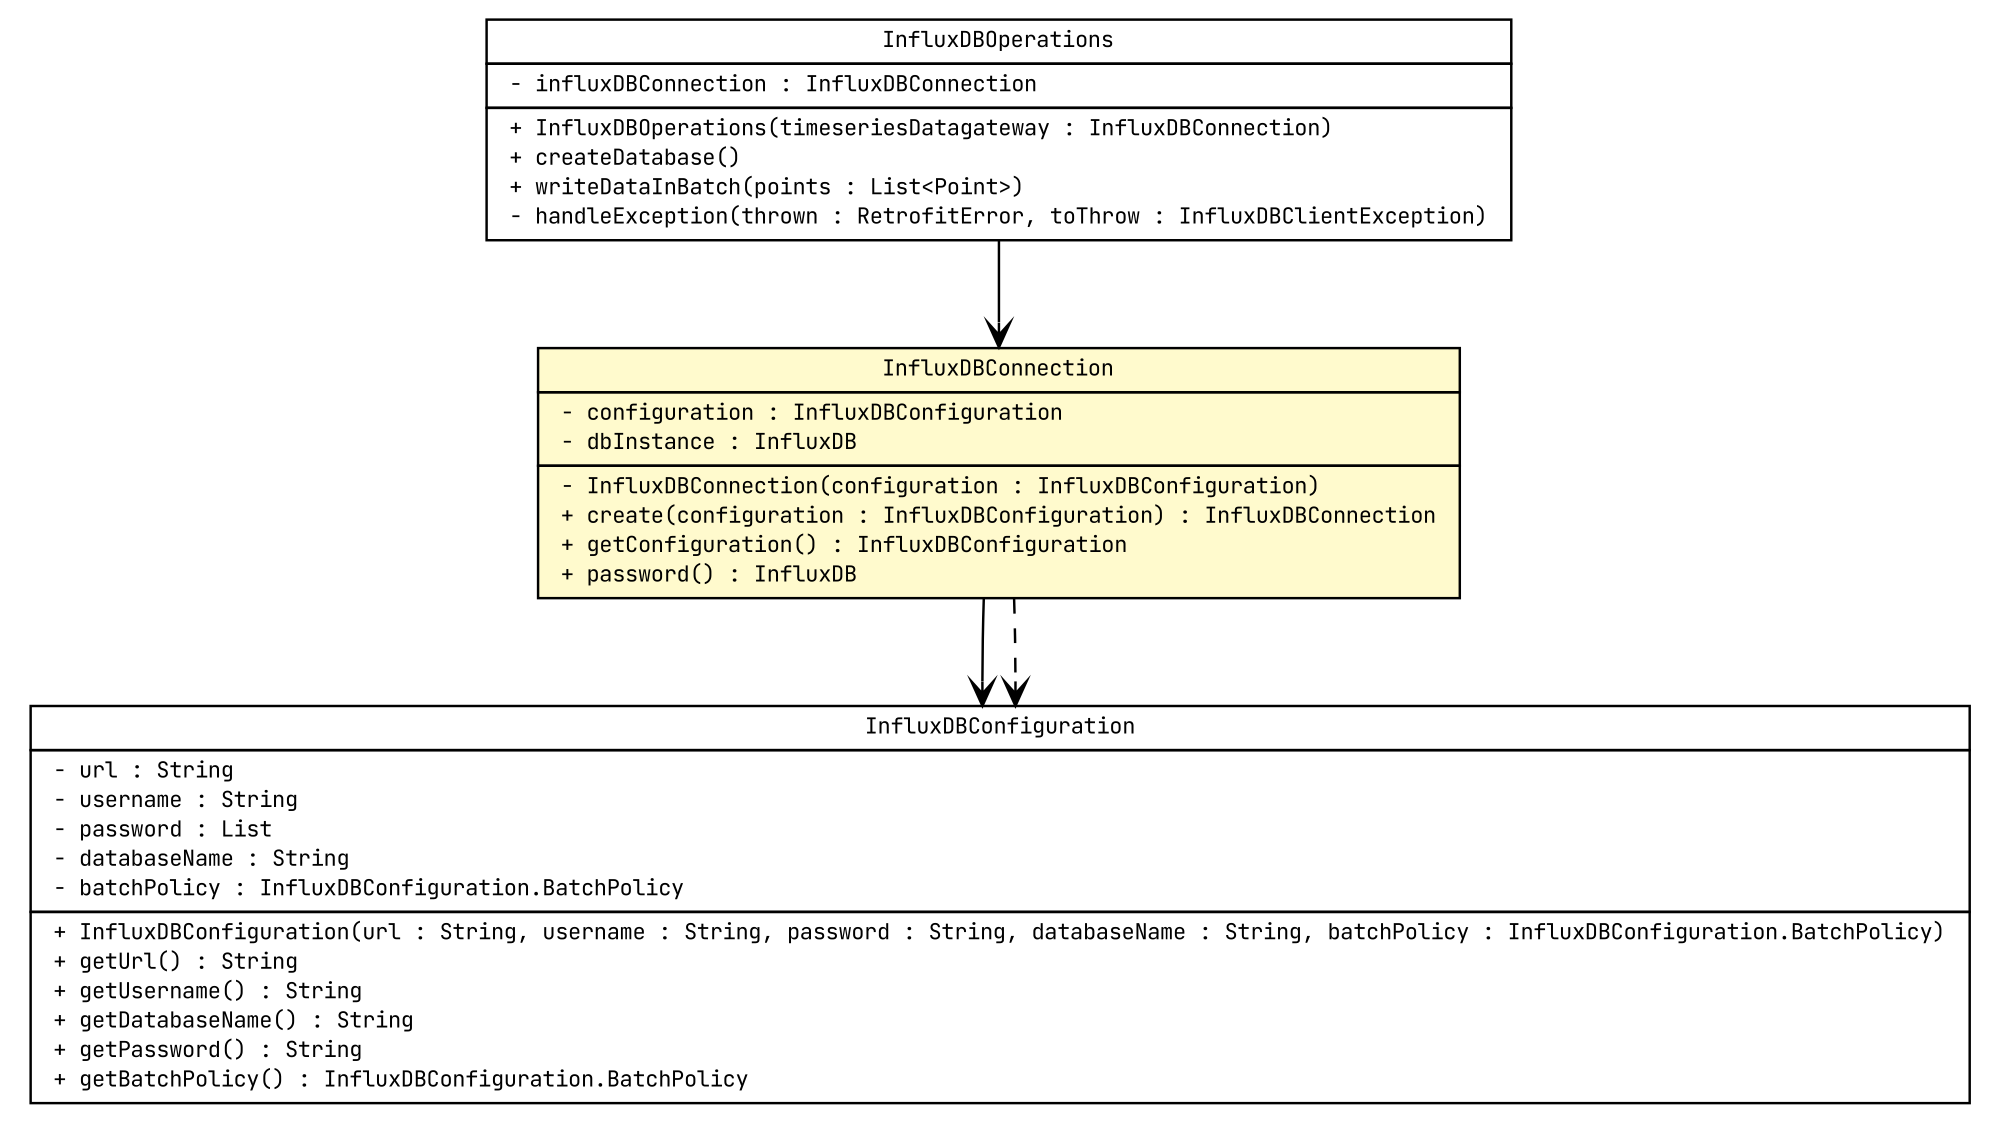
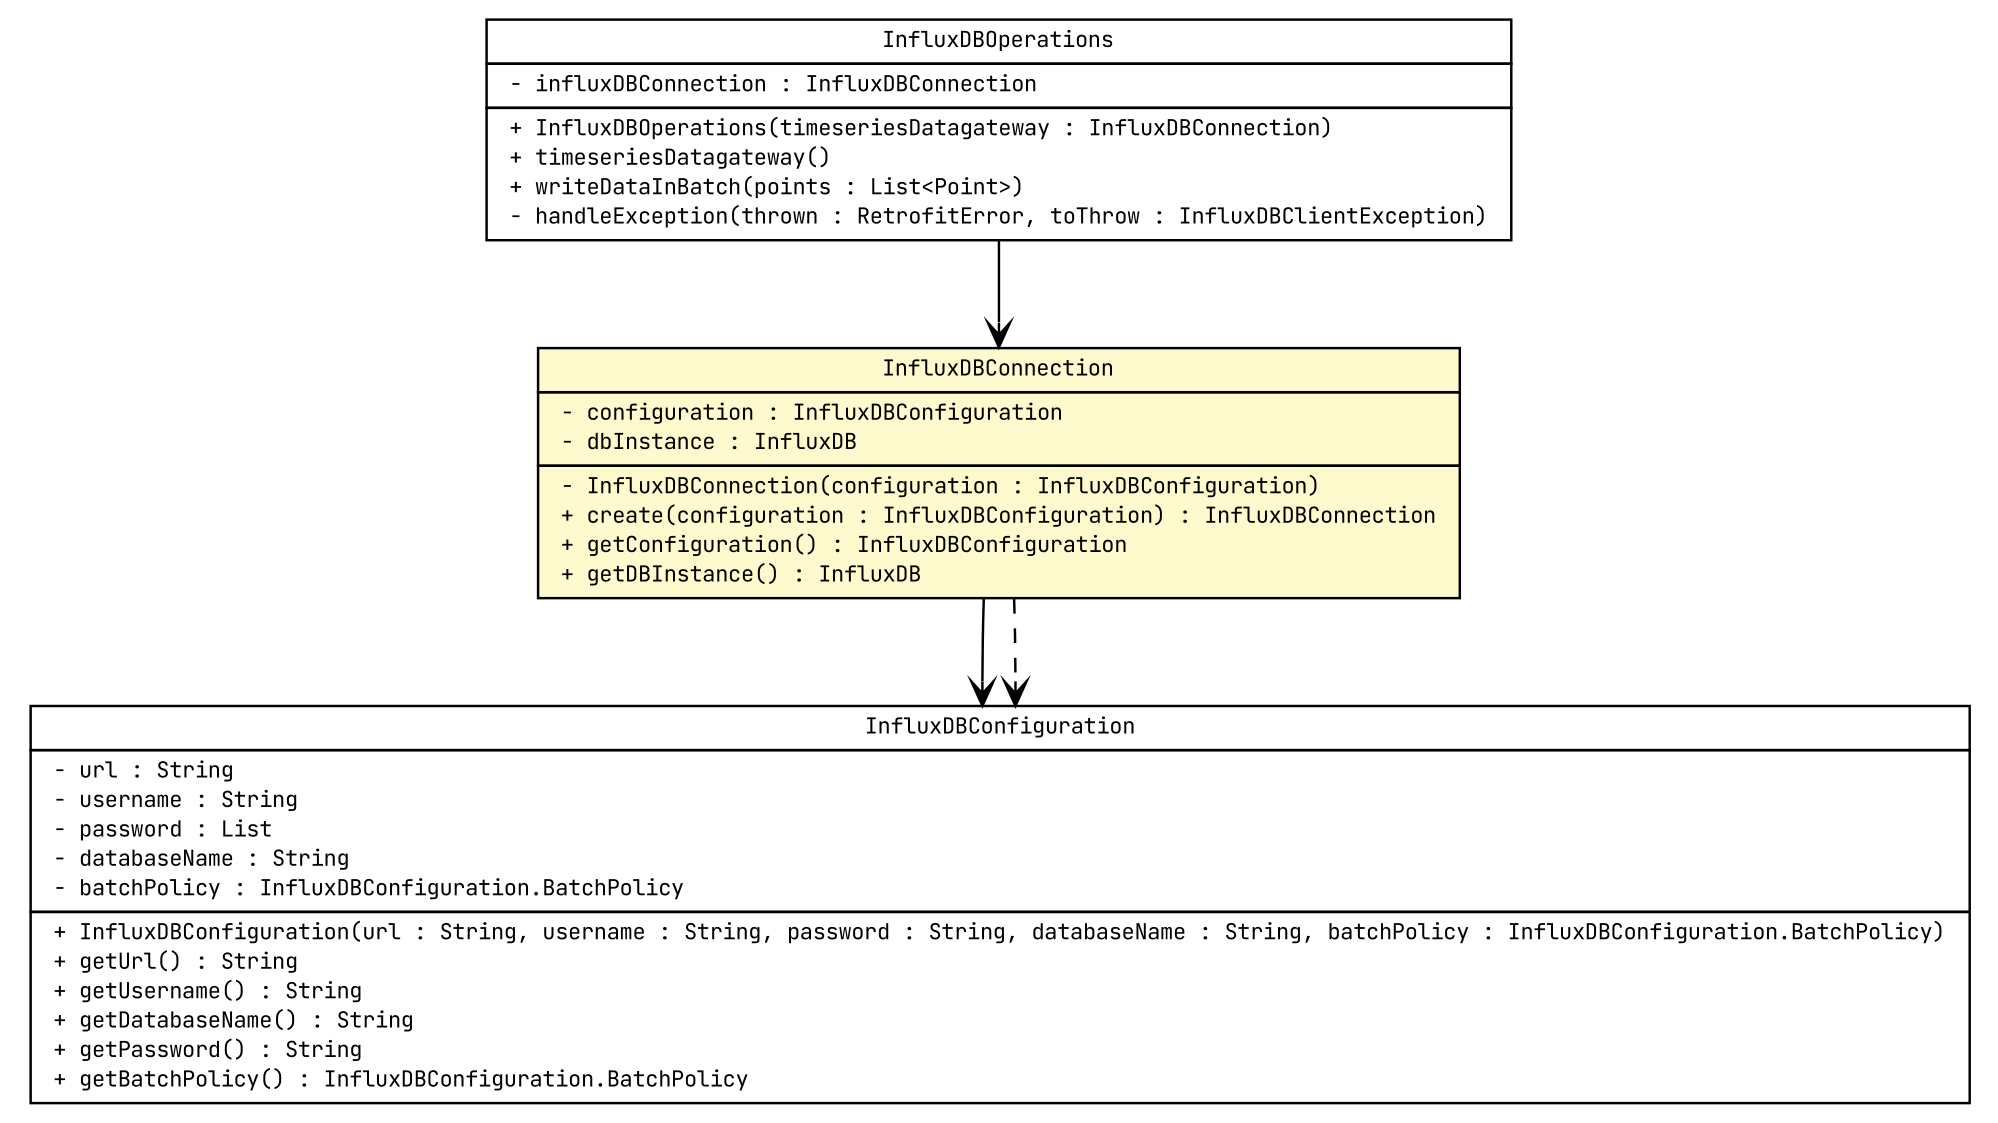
  digraph {
    fontname="JetBrains Mono"
    nodesep=0.25
    ranksep=0.5
    node [fontcolor=black fontname="JetBrains Mono" fontsize=9.0 shape=plaintext]
    edge [arrowhead=open color=black fontcolor=black fontname="JetBrains Mono" fontsize=10.0 headport=p labelfontname=Helvetica labelfontsize=10 tailport=p]
-   n1 [label=<<table title="com.polymathiccoder.servo.publish.influxdb.operations.InfluxDBOperations" border="0" cellborder="1" cellspacing="0" cellpadding="2" port="p" href="./InfluxDBOperations.html"> 		<tr><td><table border="0" cellspacing="0" cellpadding="1"> <tr><td align="center" balign="center"> InfluxDBOperations </td></tr> 		</table></td></tr> 		<tr><td><table border="0" cellspacing="0" cellpadding="1"> <tr><td align="left" balign="left"> - influxDBConnection : InfluxDBConnection </td></tr> 		</table></td></tr> 		<tr><td><table border="0" cellspacing="0" cellpadding="1"> <tr><td align="left" balign="left"> + InfluxDBOperations(timeseriesDatagateway : InfluxDBConnection) </td></tr> <tr><td align="left" balign="left"> + createDatabase() </td></tr> <tr><td align="left" balign="left"> + writeDataInBatch(points : List&lt;Point&gt;) </td></tr> <tr><td align="left" balign="left"> - handleException(thrown : RetrofitError, toThrow : InfluxDBClientException) </td></tr> 		</table></td></tr> 		</table>>]
-   n2 [label=<<table title="com.polymathiccoder.servo.publish.influxdb.operations.InfluxDBConnection" border="0" cellborder="1" cellspacing="0" cellpadding="2" port="p" bgcolor="lemonChiffon" href="./InfluxDBConnection.html"> 		<tr><td><table border="0" cellspacing="0" cellpadding="1"> <tr><td align="center" balign="center"> InfluxDBConnection </td></tr> 		</table></td></tr> 		<tr><td><table border="0" cellspacing="0" cellpadding="1"> <tr><td align="left" balign="left"> - configuration : InfluxDBConfiguration </td></tr> <tr><td align="left" balign="left"> - dbInstance : InfluxDB </td></tr> 		</table></td></tr> 		<tr><td><table border="0" cellspacing="0" cellpadding="1"> <tr><td align="left" balign="left"> - InfluxDBConnection(configuration : InfluxDBConfiguration) </td></tr> <tr><td align="left" balign="left"> + create(configuration : InfluxDBConfiguration) : InfluxDBConnection </td></tr> <tr><td align="left" balign="left"> + getConfiguration() : InfluxDBConfiguration </td></tr> <tr><td align="left" balign="left"> + password() : InfluxDB </td></tr> 		</table></td></tr> 		</table>>]
+   n1 [label=<<table title="com.polymathiccoder.servo.publish.influxdb.operations.InfluxDBOperations" border="0" cellborder="1" cellspacing="0" cellpadding="2" port="p" href="./InfluxDBOperations.html"> 		<tr><td><table border="0" cellspacing="0" cellpadding="1"> <tr><td align="center" balign="center"> InfluxDBOperations </td></tr> 		</table></td></tr> 		<tr><td><table border="0" cellspacing="0" cellpadding="1"> <tr><td align="left" balign="left"> - influxDBConnection : InfluxDBConnection </td></tr> 		</table></td></tr> 		<tr><td><table border="0" cellspacing="0" cellpadding="1"> <tr><td align="left" balign="left"> + InfluxDBOperations(timeseriesDatagateway : InfluxDBConnection) </td></tr> <tr><td align="left" balign="left"> + timeseriesDatagateway() </td></tr> <tr><td align="left" balign="left"> + writeDataInBatch(points : List&lt;Point&gt;) </td></tr> <tr><td align="left" balign="left"> - handleException(thrown : RetrofitError, toThrow : InfluxDBClientException) </td></tr> 		</table></td></tr> 		</table>>]
+   n2 [label=<<table title="com.polymathiccoder.servo.publish.influxdb.operations.InfluxDBConnection" border="0" cellborder="1" cellspacing="0" cellpadding="2" port="p" bgcolor="lemonChiffon" href="./InfluxDBConnection.html"> 		<tr><td><table border="0" cellspacing="0" cellpadding="1"> <tr><td align="center" balign="center"> InfluxDBConnection </td></tr> 		</table></td></tr> 		<tr><td><table border="0" cellspacing="0" cellpadding="1"> <tr><td align="left" balign="left"> - configuration : InfluxDBConfiguration </td></tr> <tr><td align="left" balign="left"> - dbInstance : InfluxDB </td></tr> 		</table></td></tr> 		<tr><td><table border="0" cellspacing="0" cellpadding="1"> <tr><td align="left" balign="left"> - InfluxDBConnection(configuration : InfluxDBConfiguration) </td></tr> <tr><td align="left" balign="left"> + create(configuration : InfluxDBConfiguration) : InfluxDBConnection </td></tr> <tr><td align="left" balign="left"> + getConfiguration() : InfluxDBConfiguration </td></tr> <tr><td align="left" balign="left"> + getDBInstance() : InfluxDB </td></tr> 		</table></td></tr> 		</table>>]
    n3 [label=<<table title="com.polymathiccoder.servo.publish.influxdb.operations.InfluxDBConfiguration" border="0" cellborder="1" cellspacing="0" cellpadding="2" port="p" href="./InfluxDBConfiguration.html"> 		<tr><td><table border="0" cellspacing="0" cellpadding="1"> <tr><td align="center" balign="center"> InfluxDBConfiguration </td></tr> 		</table></td></tr> 		<tr><td><table border="0" cellspacing="0" cellpadding="1"> <tr><td align="left" balign="left"> - url : String </td></tr> <tr><td align="left" balign="left"> - username : String </td></tr> <tr><td align="left" balign="left"> - password : List </td></tr> <tr><td align="left" balign="left"> - databaseName : String </td></tr> <tr><td align="left" balign="left"> - batchPolicy : InfluxDBConfiguration.BatchPolicy </td></tr> 		</table></td></tr> 		<tr><td><table border="0" cellspacing="0" cellpadding="1"> <tr><td align="left" balign="left"> + InfluxDBConfiguration(url : String, username : String, password : String, databaseName : String, batchPolicy : InfluxDBConfiguration.BatchPolicy) </td></tr> <tr><td align="left" balign="left"> + getUrl() : String </td></tr> <tr><td align="left" balign="left"> + getUsername() : String </td></tr> <tr><td align="left" balign="left"> + getDatabaseName() : String </td></tr> <tr><td align="left" balign="left"> + getPassword() : String </td></tr> <tr><td align="left" balign="left"> + getBatchPolicy() : InfluxDBConfiguration.BatchPolicy </td></tr> 		</table></td></tr> 		</table>>]
    n1 -> n2
    n2 -> n3
    n2 -> n3 [style=dashed]
  }
